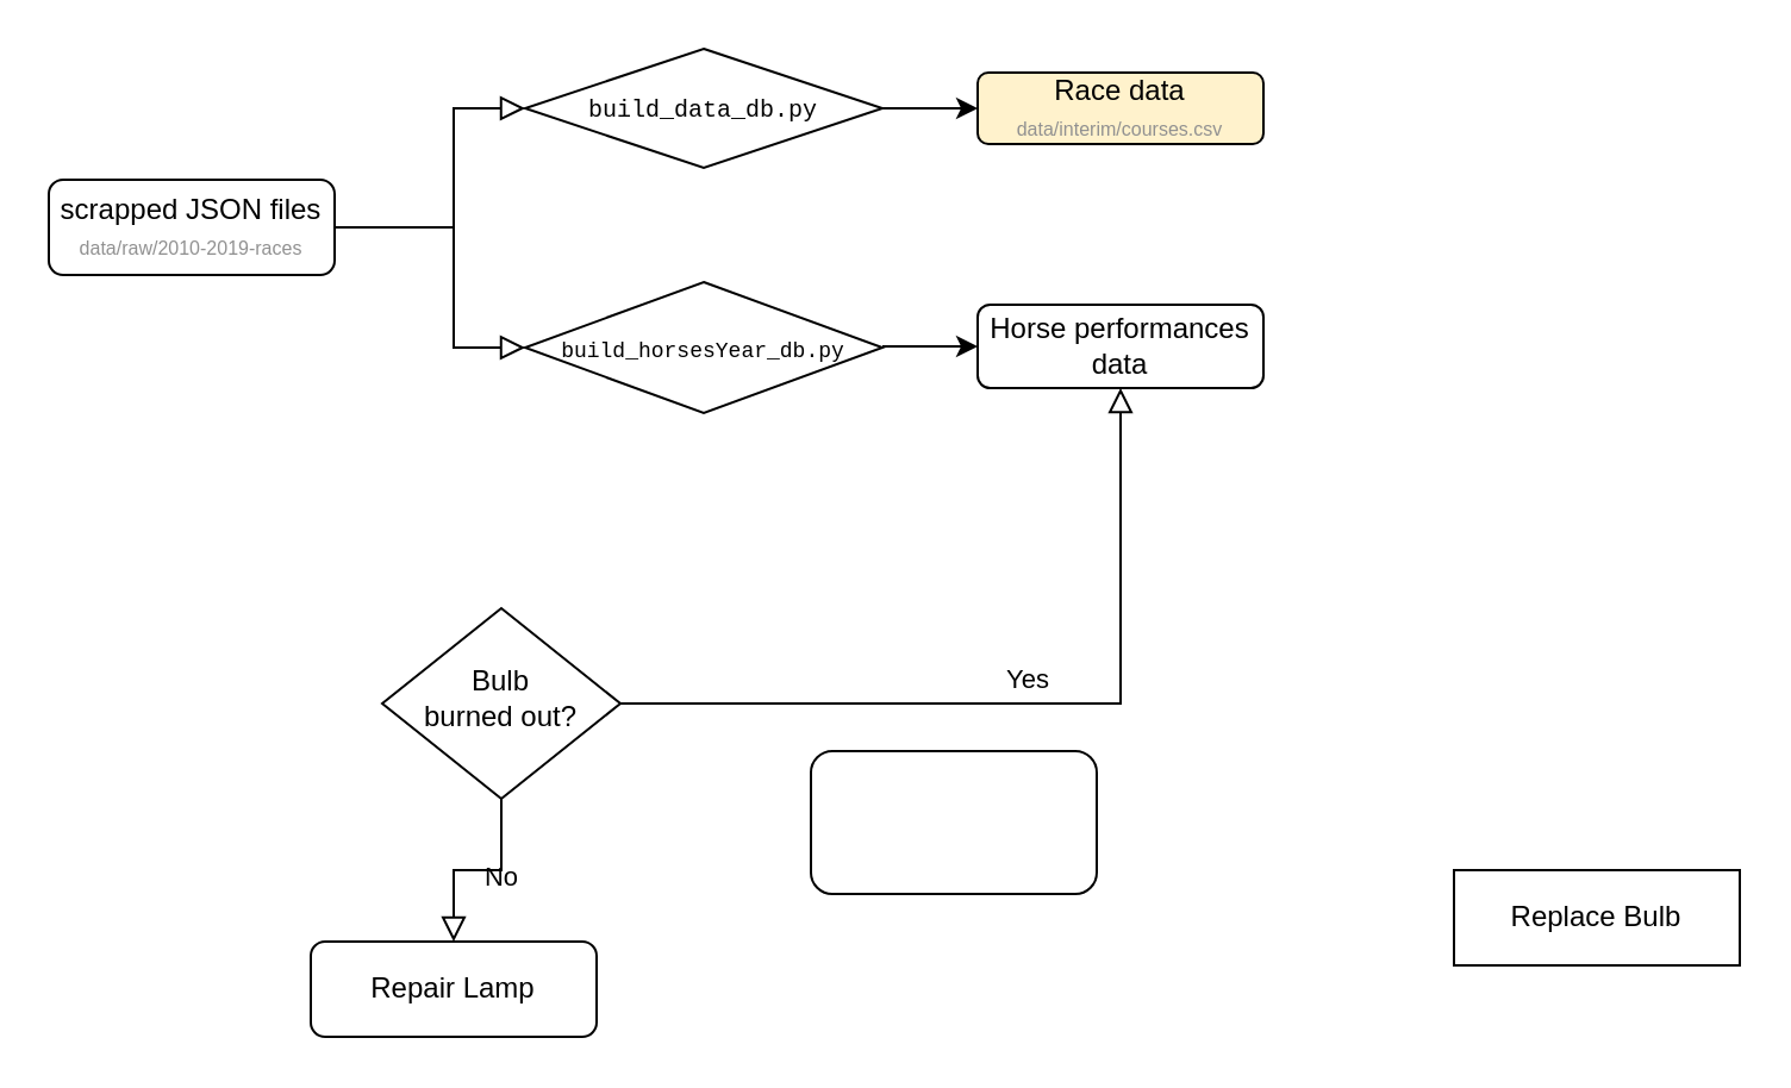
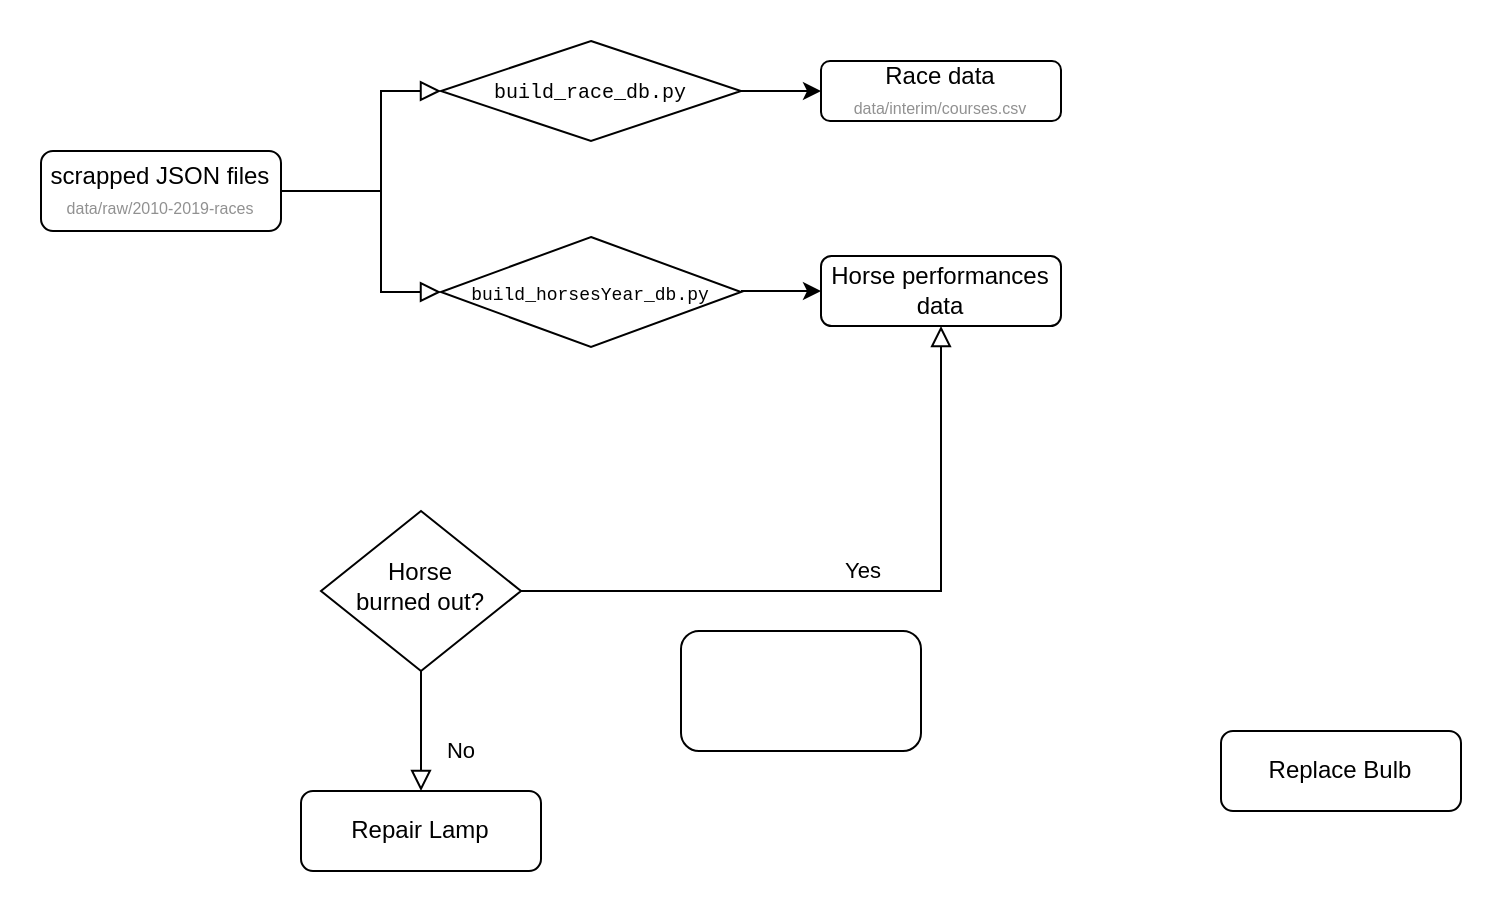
  <mxCell id="0" />
  <mxCell id="1" parent="0" />
  <mxCell id="2" value="" style="rounded=0;html=1;jettySize=auto;orthogonalLoop=1;fontSize=11;endArrow=block;endFill=0;endSize=8;strokeWidth=1;shadow=0;labelBackgroundColor=none;edgeStyle=orthogonalEdgeStyle;entryX=0;entryY=0.5;entryDx=0;entryDy=0;" parent="1" source="3" target="14" edge="1"><mxGeometry relative="1" as="geometry"><mxPoint x="230" y="45" as="targetPoint" /><Array as="points"><mxPoint x="190" y="95" /><mxPoint x="190" y="45" /></Array></mxGeometry></mxCell>
  <mxCell id="3" value="scrapped JSON files&lt;br&gt;&lt;span style=&quot;color: rgb(145 , 145 , 145) ; font-size: 8px&quot;&gt;data/raw/2010-2019-races&lt;/span&gt;" style="rounded=1;whiteSpace=wrap;html=1;fontSize=12;glass=0;strokeWidth=1;shadow=0;" parent="1" vertex="1"><mxGeometry x="20" y="75" width="120" height="40" as="geometry" /></mxCell>
  <mxCell id="4" value="No" style="rounded=0;html=1;jettySize=auto;orthogonalLoop=1;fontSize=11;endArrow=block;endFill=0;endSize=8;strokeWidth=1;shadow=0;labelBackgroundColor=none;edgeStyle=orthogonalEdgeStyle;" parent="1" source="6" target="7" edge="1"><mxGeometry x="0.333" y="20" relative="1" as="geometry"><mxPoint as="offset" /></mxGeometry></mxCell>
  <mxCell id="5" value="Yes" style="edgeStyle=orthogonalEdgeStyle;rounded=0;html=1;jettySize=auto;orthogonalLoop=1;fontSize=11;endArrow=block;endFill=0;endSize=8;strokeWidth=1;shadow=0;labelBackgroundColor=none;" parent="1" source="6" target="11" edge="1"><mxGeometry y="10" relative="1" as="geometry"><mxPoint as="offset" /></mxGeometry></mxCell>
- <mxCell id="6" value="Bulb&lt;br&gt;burned out?" style="rhombus;whiteSpace=wrap;html=1;shadow=0;fontFamily=Helvetica;fontSize=12;align=center;strokeWidth=1;spacing=6;spacingTop=-4;" parent="1" vertex="1"><mxGeometry x="160" y="255" width="100" height="80" as="geometry" /></mxCell>
- <mxCell id="7" value="Repair Lamp" style="rounded=1;whiteSpace=wrap;html=1;fontSize=12;glass=0;strokeWidth=1;shadow=0;" parent="1" vertex="1"><mxGeometry x="130" y="395" width="120" height="40" as="geometry" /></mxCell>
- <mxCell id="8" value="Replace Bulb" style="whiteSpace=wrap;html=1;fontSize=12;glass=0;strokeWidth=1;shadow=0;rounded=0;" parent="1" vertex="1"><mxGeometry x="610" y="365" width="120" height="40" as="geometry" /></mxCell>
+ <mxCell id="6" value="Horse&lt;br&gt;burned out?" style="rhombus;whiteSpace=wrap;html=1;shadow=0;fontFamily=Helvetica;fontSize=12;align=center;strokeWidth=1;spacing=6;spacingTop=-4;" parent="1" vertex="1"><mxGeometry x="160" y="255" width="100" height="80" as="geometry" /></mxCell>
+ <mxCell id="7" value="Repair Lamp" style="rounded=1;whiteSpace=wrap;html=1;fontSize=12;glass=0;strokeWidth=1;shadow=0;" parent="1" vertex="1"><mxGeometry x="150" y="395" width="120" height="40" as="geometry" /></mxCell>
+ <mxCell id="8" value="Replace Bulb" style="rounded=1;whiteSpace=wrap;html=1;fontSize=12;glass=0;strokeWidth=1;shadow=0;" parent="1" vertex="1"><mxGeometry x="610" y="365" width="120" height="40" as="geometry" /></mxCell>
  <mxCell id="9" value="" style="rounded=0;html=1;jettySize=auto;orthogonalLoop=1;fontSize=11;endArrow=block;endFill=0;endSize=8;strokeWidth=1;shadow=0;labelBackgroundColor=none;edgeStyle=orthogonalEdgeStyle;exitX=1;exitY=0.5;exitDx=0;exitDy=0;entryX=0;entryY=0.5;entryDx=0;entryDy=0;" edge="1" parent="1" source="3" target="13"><mxGeometry relative="1" as="geometry"><mxPoint x="150" y="105" as="sourcePoint" /><mxPoint x="230" y="145" as="targetPoint" /><Array as="points"><mxPoint x="190" y="95" /><mxPoint x="190" y="146" /></Array></mxGeometry></mxCell>
  <mxCell id="10" value="" style="rounded=1;whiteSpace=wrap;html=1;" vertex="1" parent="1"><mxGeometry x="340" y="315" width="120" height="60" as="geometry" /></mxCell>
  <mxCell id="11" value="Horse performances data" style="rounded=1;whiteSpace=wrap;html=1;" vertex="1" parent="1"><mxGeometry x="410" y="127.5" width="120" height="35" as="geometry" /></mxCell>
- <mxCell id="12" value="Race data&lt;br&gt;&lt;font style=&quot;font-size: 8px&quot; color=&quot;#919191&quot;&gt;data/interim/courses.csv&lt;/font&gt;" style="rounded=1;whiteSpace=wrap;html=1;fillColor=#fff2cc;" vertex="1" parent="1"><mxGeometry x="410" y="30" width="120" height="30" as="geometry" /></mxCell>
+ <mxCell id="12" value="Race data&lt;br&gt;&lt;font style=&quot;font-size: 8px&quot; color=&quot;#919191&quot;&gt;data/interim/courses.csv&lt;/font&gt;" style="rounded=1;whiteSpace=wrap;html=1;" vertex="1" parent="1"><mxGeometry x="410" y="30" width="120" height="30" as="geometry" /></mxCell>
  <mxCell id="13" value="&lt;font style=&quot;font-size: 9px&quot; face=&quot;Courier New&quot;&gt;build_horsesYear_db.py&lt;/font&gt;" style="rhombus;whiteSpace=wrap;html=1;" vertex="1" parent="1"><mxGeometry x="220" y="118" width="150" height="55" as="geometry" /></mxCell>
- <mxCell id="14" value="&lt;font style=&quot;font-size: 10px&quot; face=&quot;Courier New&quot;&gt;build_data_db.py&lt;/font&gt;" style="rhombus;whiteSpace=wrap;html=1;" vertex="1" parent="1"><mxGeometry x="220" y="20" width="150" height="50" as="geometry" /></mxCell>
+ <mxCell id="14" value="&lt;font style=&quot;font-size: 10px&quot; face=&quot;Courier New&quot;&gt;build_race_db.py&lt;/font&gt;" style="rhombus;whiteSpace=wrap;html=1;" vertex="1" parent="1"><mxGeometry x="220" y="20" width="150" height="50" as="geometry" /></mxCell>
  <mxCell id="15" value="" style="endArrow=classic;html=1;rounded=0;fontSize=10;exitX=1;exitY=0.5;exitDx=0;exitDy=0;" edge="1" parent="1" source="14"><mxGeometry width="50" height="50" relative="1" as="geometry"><mxPoint x="530" y="375" as="sourcePoint" /><mxPoint x="410" y="45" as="targetPoint" /></mxGeometry></mxCell>
  <mxCell id="16" value="" style="endArrow=classic;html=1;rounded=0;fontSize=10;" edge="1" parent="1"><mxGeometry width="50" height="50" relative="1" as="geometry"><mxPoint x="370" y="145" as="sourcePoint" /><mxPoint x="410" y="145" as="targetPoint" /></mxGeometry></mxCell>
